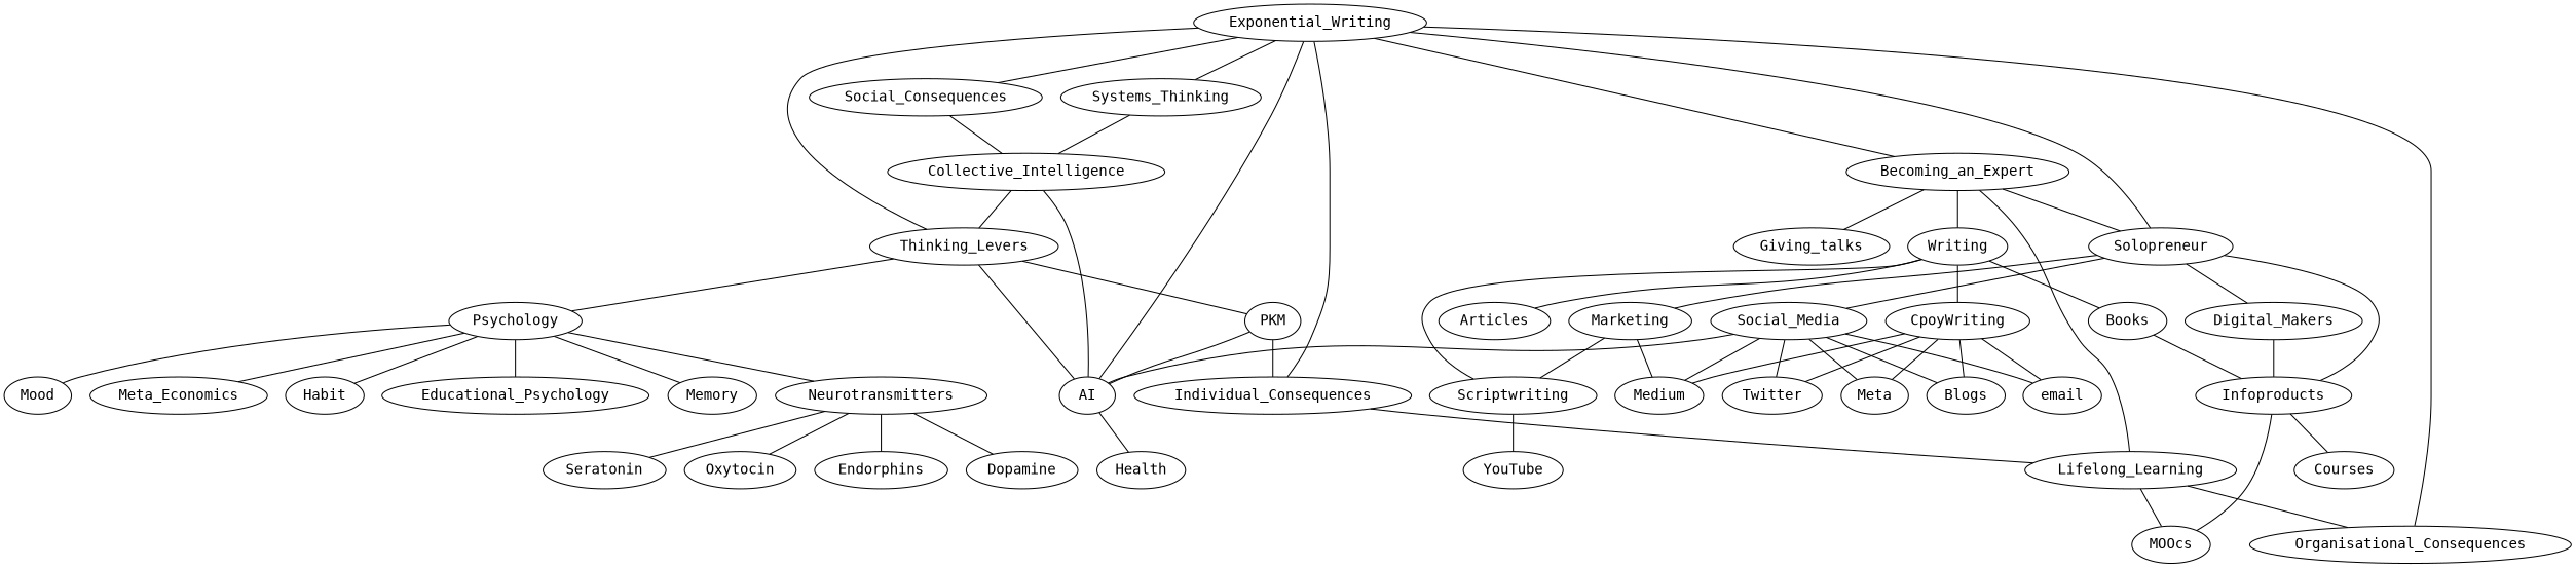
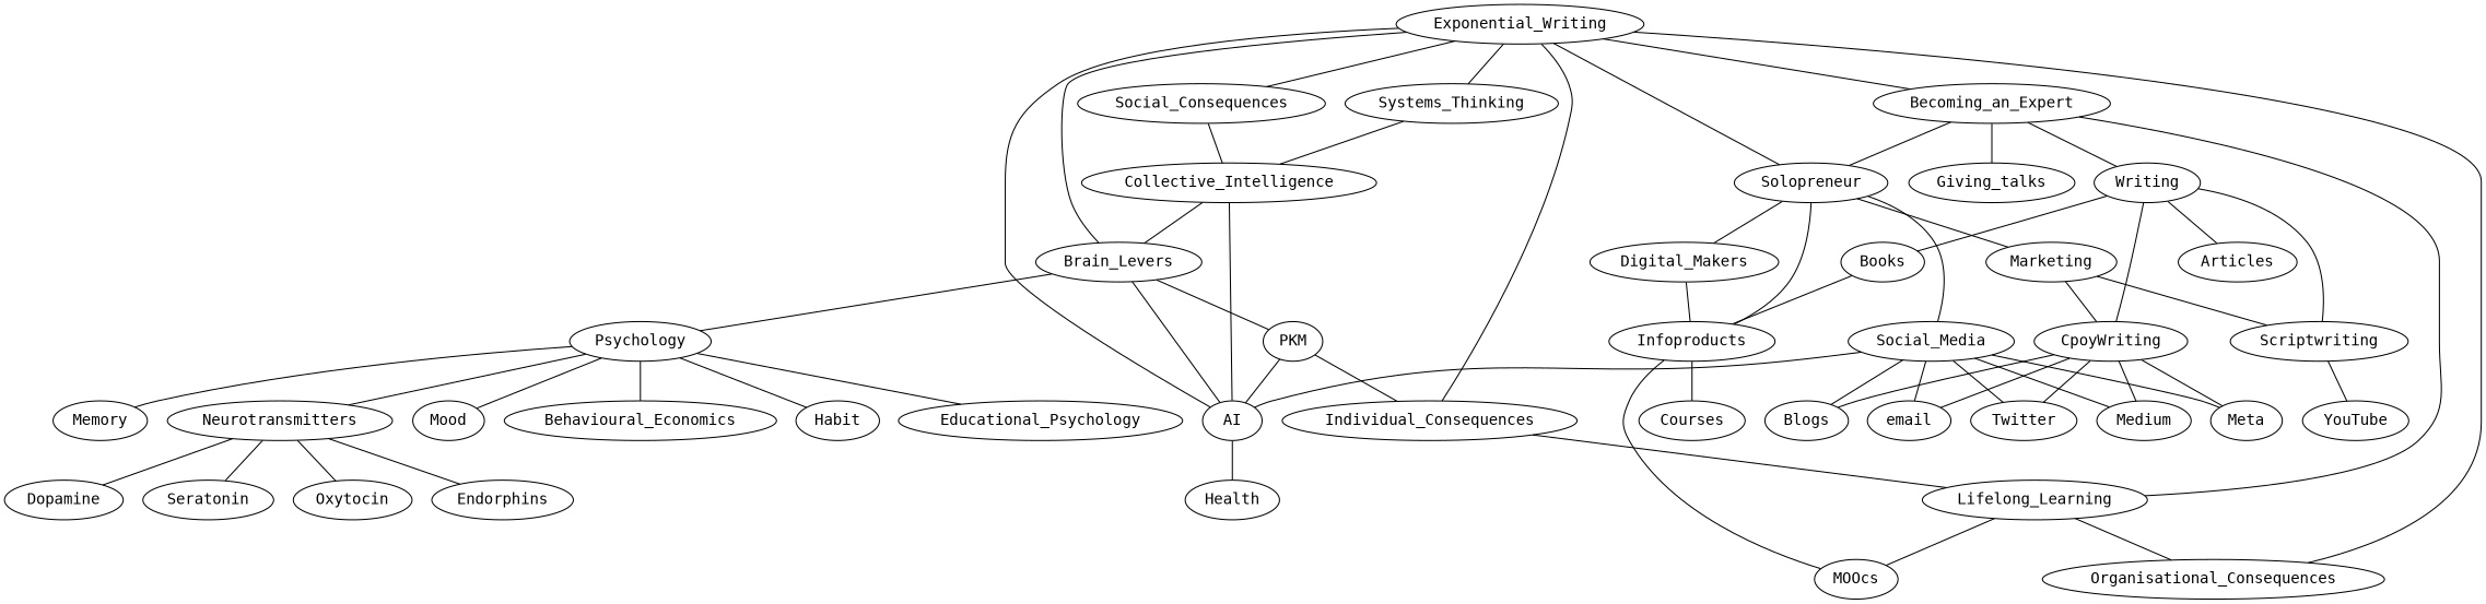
  graph {
    fontname="DejaVu Sans Mono"
    node [fontname="DejaVu Sans Mono"]
    edge [fontname="DejaVu Sans Mono"]
    n1 [label=Exponential_Writing]
    Becoming_an_Expert
-   Brain_Levers [label=Thinking_Levers]
+   Brain_Levers
    AI
    Social_Consequences
    Organisational_Consequences
    Systems_Thinking
    Solopreneur
    Lifelong_Learning
    Giving_talks
    Writing
    PKM
    Psychology
    Health
    Collective_Intelligence
    Digital_Makers
    Infoproducts
    Social_Media
    Marketing
    MOOcs
    Articles
    Books
    CpoyWriting
    Scriptwriting
    Courses
    Twitter
    Medium
    Meta
    Blogs
    email
    Individual_Consequences
    Neurotransmitters
    Mood
-   Behavioural_Economics [label=Meta_Economics]
+   Behavioural_Economics
    Habit
    Educational_Psychology
    Memory
    Dopamine
    Seratonin
    Oxytocin
    Endorphins
    YouTube
    n1 -- Becoming_an_Expert
    n1 -- Brain_Levers
    n1 -- AI
    n1 -- Social_Consequences
    n1 -- Organisational_Consequences
    n1 -- Systems_Thinking
    Becoming_an_Expert -- Solopreneur
    Becoming_an_Expert -- Lifelong_Learning
    Becoming_an_Expert -- Giving_talks
    Becoming_an_Expert -- Writing
    Brain_Levers -- AI
    Brain_Levers -- PKM
    Brain_Levers -- Psychology
    AI -- Health
    Social_Consequences -- Collective_Intelligence
    Systems_Thinking -- Collective_Intelligence
    Solopreneur -- n1
    Solopreneur -- Digital_Makers
    Solopreneur -- Infoproducts
    Solopreneur -- Social_Media
    Solopreneur -- Marketing
    Lifelong_Learning -- Organisational_Consequences
    Lifelong_Learning -- MOOcs
    Writing -- Articles
    Writing -- Books
    Writing -- CpoyWriting
    Writing -- Scriptwriting
    PKM -- AI
    PKM -- Individual_Consequences
    Psychology -- Neurotransmitters
    Psychology -- Mood
    Psychology -- Behavioural_Economics
    Psychology -- Habit
    Psychology -- Educational_Psychology
    Psychology -- Memory
    Collective_Intelligence -- Brain_Levers
    Collective_Intelligence -- AI
    Digital_Makers -- Infoproducts
    Infoproducts -- MOOcs
    Infoproducts -- Courses
    Social_Media -- AI
    Social_Media -- Twitter
    Social_Media -- Medium
    Social_Media -- Meta
    Social_Media -- Blogs
    Social_Media -- email
-   Marketing -- Medium
+   Marketing -- CpoyWriting
    Marketing -- Scriptwriting
    Books -- Infoproducts
    CpoyWriting -- Twitter
    CpoyWriting -- Medium
    CpoyWriting -- Meta
    CpoyWriting -- Blogs
    CpoyWriting -- email
    Scriptwriting -- YouTube
    Individual_Consequences -- n1
    Individual_Consequences -- Lifelong_Learning
    Neurotransmitters -- Dopamine
    Neurotransmitters -- Seratonin
    Neurotransmitters -- Oxytocin
    Neurotransmitters -- Endorphins
  }
